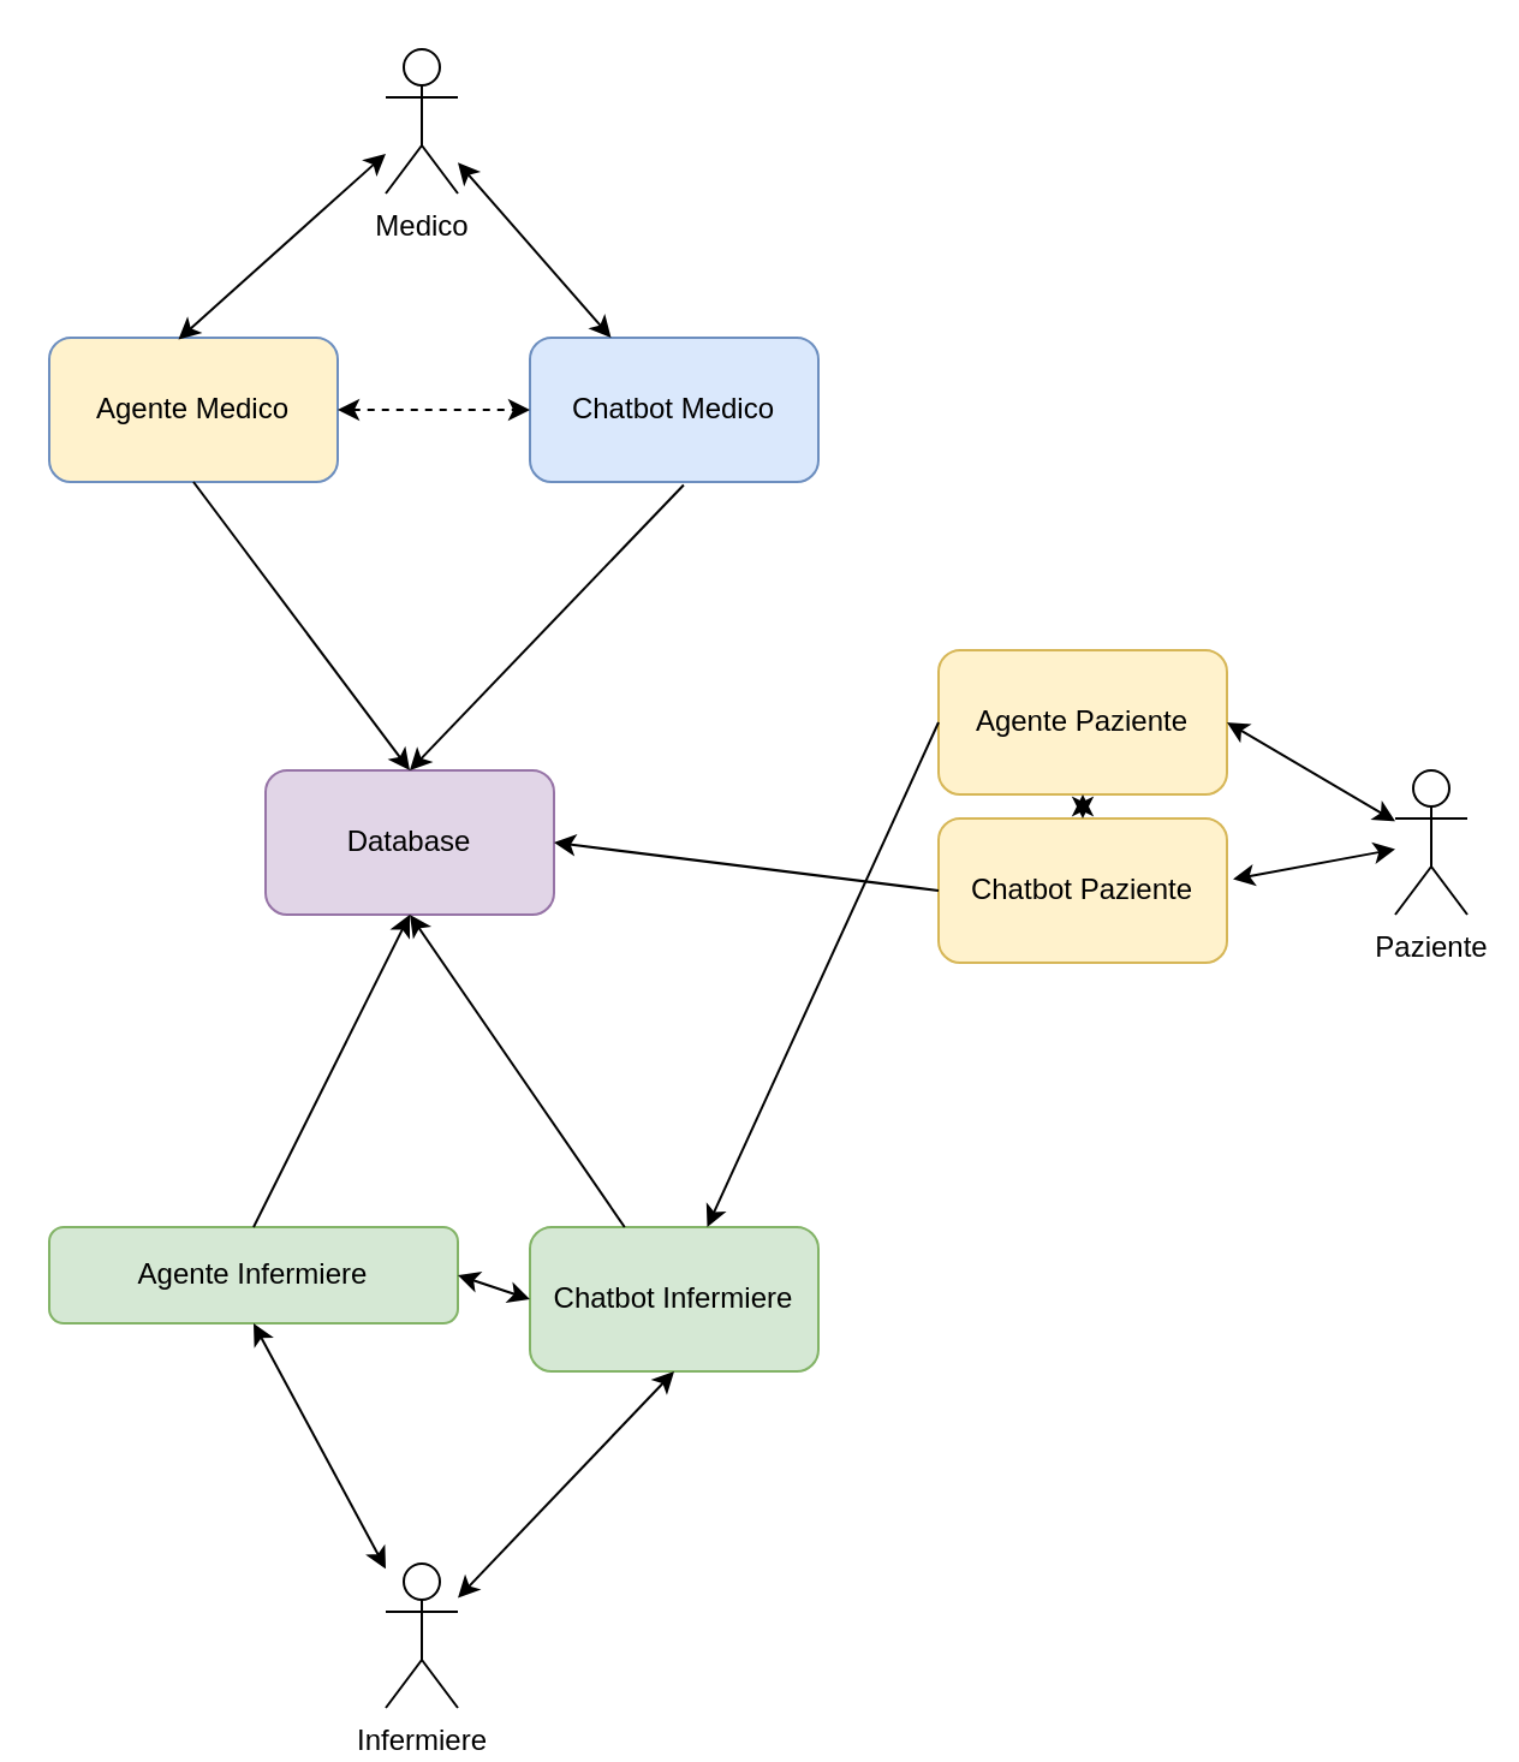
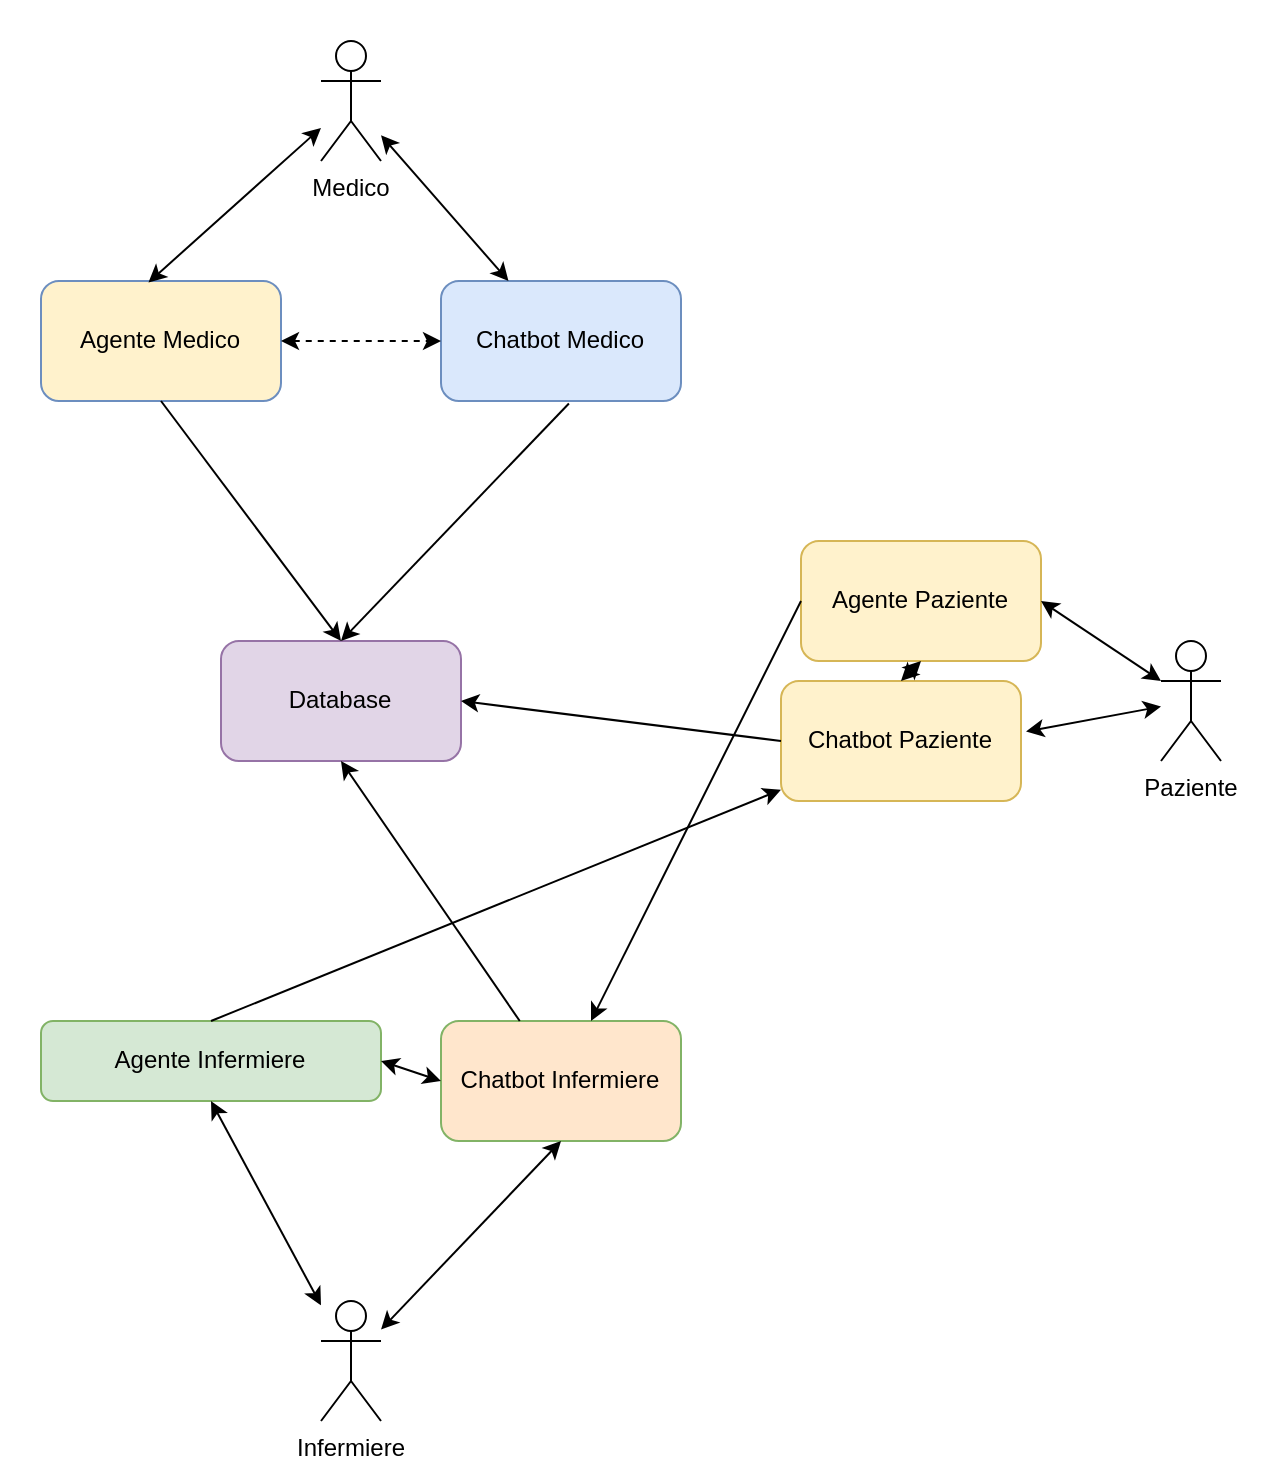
  <mxCell id="0" />
  <mxCell id="1" parent="0" />
  <mxCell id="2" value="Agente Infermiere" style="rounded=1;whiteSpace=wrap;html=1;fillColor=#d5e8d4;strokeColor=#82b366;" vertex="1" parent="1"><mxGeometry x="20" y="510" width="170" height="40" as="geometry" /></mxCell>
- <mxCell id="3" value="Chatbot Infermiere" style="rounded=1;whiteSpace=wrap;html=1;fillColor=#d5e8d4;strokeColor=#82b366;" vertex="1" parent="1"><mxGeometry x="220" y="510" width="120" height="60" as="geometry" /></mxCell>
+ <mxCell id="3" value="Chatbot Infermiere" style="rounded=1;whiteSpace=wrap;html=1;fillColor=#ffe6cc;strokeColor=#82b366;" vertex="1" parent="1"><mxGeometry x="220" y="510" width="120" height="60" as="geometry" /></mxCell>
  <mxCell id="4" value="Database" style="rounded=1;whiteSpace=wrap;html=1;fillColor=#e1d5e7;strokeColor=#9673a6;" vertex="1" parent="1"><mxGeometry x="110" y="320" width="120" height="60" as="geometry" /></mxCell>
  <mxCell id="5" value="" style="endArrow=classic;startArrow=classic;html=1;rounded=0;exitX=1;exitY=0.5;exitDx=0;exitDy=0;entryX=0;entryY=0.5;entryDx=0;entryDy=0;" edge="1" parent="1" source="2" target="3"><mxGeometry width="50" height="50" relative="1" as="geometry"><mxPoint x="170" y="730" as="sourcePoint" /><mxPoint x="220" y="680" as="targetPoint" /></mxGeometry></mxCell>
- <mxCell id="6" value="" style="endArrow=classic;html=1;rounded=0;entryX=0.5;entryY=1;entryDx=0;entryDy=0;exitX=0.5;exitY=0;exitDx=0;exitDy=0;" edge="1" parent="1" source="2" target="4"><mxGeometry width="50" height="50" relative="1" as="geometry"><mxPoint x="70" y="510" as="sourcePoint" /><mxPoint x="120" y="460" as="targetPoint" /></mxGeometry></mxCell>
+ <mxCell id="6" value="" style="endArrow=classic;html=1;rounded=0;exitX=0.5;exitY=0;exitDx=0;exitDy=0;" edge="1" parent="1" source="2" target="11"><mxGeometry width="50" height="50" relative="1" as="geometry"><mxPoint x="70" y="510" as="sourcePoint" /><mxPoint x="120" y="460" as="targetPoint" /></mxGeometry></mxCell>
  <mxCell id="7" value="Agente Medico" style="rounded=1;whiteSpace=wrap;html=1;fillColor=#fff2cc;strokeColor=#6c8ebf;" vertex="1" parent="1"><mxGeometry x="20" y="140" width="120" height="60" as="geometry" /></mxCell>
  <mxCell id="8" value="Chatbot Medico" style="rounded=1;whiteSpace=wrap;html=1;fillColor=#dae8fc;strokeColor=#6c8ebf;" vertex="1" parent="1"><mxGeometry x="220" y="140" width="120" height="60" as="geometry" /></mxCell>
  <mxCell id="9" value="" style="endArrow=classic;startArrow=classic;html=1;rounded=0;exitX=1;exitY=0.5;exitDx=0;exitDy=0;entryX=0;entryY=0.5;entryDx=0;entryDy=0;dashed=1;" edge="1" parent="1" source="7" target="8"><mxGeometry width="50" height="50" relative="1" as="geometry"><mxPoint x="170" y="360" as="sourcePoint" /><mxPoint x="220" y="310" as="targetPoint" /></mxGeometry></mxCell>
- <mxCell id="10" value="Agente Paziente" style="rounded=1;whiteSpace=wrap;html=1;movable=1;resizable=1;rotatable=1;deletable=1;editable=1;locked=0;connectable=1;fillColor=#fff2cc;strokeColor=#d6b656;" vertex="1" parent="1"><mxGeometry x="390" y="270" width="120" height="60" as="geometry" /></mxCell>
+ <mxCell id="10" value="Agente Paziente" style="rounded=1;whiteSpace=wrap;html=1;movable=1;resizable=1;rotatable=1;deletable=1;editable=1;locked=0;connectable=1;fillColor=#fff2cc;strokeColor=#d6b656;" vertex="1" parent="1"><mxGeometry x="400" y="270" width="120" height="60" as="geometry" /></mxCell>
  <mxCell id="11" value="Chatbot Paziente" style="rounded=1;whiteSpace=wrap;html=1;movable=1;resizable=1;rotatable=1;deletable=1;editable=1;locked=0;connectable=1;fillColor=#fff2cc;strokeColor=#d6b656;" vertex="1" parent="1"><mxGeometry x="390" y="340" width="120" height="60" as="geometry" /></mxCell>
  <mxCell id="12" value="" style="endArrow=classic;startArrow=classic;html=1;rounded=0;exitX=0.5;exitY=0;exitDx=0;exitDy=0;entryX=0.5;entryY=1;entryDx=0;entryDy=0;" edge="1" parent="1" source="11" target="10"><mxGeometry width="50" height="50" relative="1" as="geometry"><mxPoint x="230" y="240" as="sourcePoint" /><mxPoint x="310" y="240" as="targetPoint" /></mxGeometry></mxCell>
  <mxCell id="13" value="" style="endArrow=classic;html=1;rounded=0;entryX=0.5;entryY=1;entryDx=0;entryDy=0;" edge="1" parent="1" source="3" target="4"><mxGeometry width="50" height="50" relative="1" as="geometry"><mxPoint x="150" y="508" as="sourcePoint" /><mxPoint x="231" y="380" as="targetPoint" /></mxGeometry></mxCell>
  <mxCell id="14" value="" style="endArrow=classic;html=1;rounded=0;exitX=0.5;exitY=1;exitDx=0;exitDy=0;" edge="1" parent="1" source="7"><mxGeometry width="50" height="50" relative="1" as="geometry"><mxPoint x="140" y="540" as="sourcePoint" /><mxPoint x="170" y="320" as="targetPoint" /></mxGeometry></mxCell>
  <mxCell id="15" value="" style="endArrow=classic;html=1;rounded=0;entryX=0.5;entryY=0;entryDx=0;entryDy=0;exitX=0.533;exitY=1.021;exitDx=0;exitDy=0;exitPerimeter=0;" edge="1" parent="1" source="8" target="4"><mxGeometry width="50" height="50" relative="1" as="geometry"><mxPoint x="220" y="300" as="sourcePoint" /><mxPoint x="307" y="421" as="targetPoint" /></mxGeometry></mxCell>
  <mxCell id="16" value="" style="endArrow=classic;html=1;rounded=0;exitX=0;exitY=0.5;exitDx=0;exitDy=0;" edge="1" parent="1" source="10" target="3"><mxGeometry width="50" height="50" relative="1" as="geometry"><mxPoint x="374" y="260" as="sourcePoint" /><mxPoint x="260" y="379" as="targetPoint" /></mxGeometry></mxCell>
  <mxCell id="17" value="" style="endArrow=classic;html=1;rounded=0;entryX=1;entryY=0.5;entryDx=0;entryDy=0;exitX=0;exitY=0.5;exitDx=0;exitDy=0;" edge="1" parent="1" source="11" target="4"><mxGeometry width="50" height="50" relative="1" as="geometry"><mxPoint x="480" y="360" as="sourcePoint" /><mxPoint x="320" y="410" as="targetPoint" /></mxGeometry></mxCell>
  <mxCell id="18" value="Medico" style="shape=umlActor;verticalLabelPosition=bottom;verticalAlign=top;html=1;outlineConnect=0;" vertex="1" parent="1"><mxGeometry x="160" width="30" height="60" as="geometry" y="20" /></mxCell>
  <mxCell id="19" value="" style="endArrow=classic;startArrow=classic;html=1;rounded=0;exitX=0.448;exitY=0.012;exitDx=0;exitDy=0;exitPerimeter=0;" edge="1" parent="1" source="7" target="18"><mxGeometry width="50" height="50" relative="1" as="geometry"><mxPoint x="80" y="130" as="sourcePoint" /><mxPoint x="130" y="80" as="targetPoint" /></mxGeometry></mxCell>
  <mxCell id="20" value="" style="endArrow=classic;startArrow=classic;html=1;rounded=0;" edge="1" parent="1" source="8" target="18"><mxGeometry width="50" height="50" relative="1" as="geometry"><mxPoint x="170" y="170" as="sourcePoint" /><mxPoint x="200" y="100" as="targetPoint" /></mxGeometry></mxCell>
  <mxCell id="21" value="Infermiere" style="shape=umlActor;verticalLabelPosition=bottom;verticalAlign=top;html=1;outlineConnect=0;" vertex="1" parent="1"><mxGeometry x="160" y="650" width="30" height="60" as="geometry" /></mxCell>
  <mxCell id="22" value="" style="endArrow=classic;startArrow=classic;html=1;rounded=0;exitX=0.5;exitY=1;exitDx=0;exitDy=0;" edge="1" parent="1" source="2" target="21"><mxGeometry width="50" height="50" relative="1" as="geometry"><mxPoint x="170" y="530" as="sourcePoint" /><mxPoint x="250" y="530" as="targetPoint" /></mxGeometry></mxCell>
  <mxCell id="23" value="" style="endArrow=classic;startArrow=classic;html=1;rounded=0;exitX=0.5;exitY=1;exitDx=0;exitDy=0;" edge="1" parent="1" source="3" target="21"><mxGeometry width="50" height="50" relative="1" as="geometry"><mxPoint x="180" y="620" as="sourcePoint" /><mxPoint x="260" y="713" as="targetPoint" /></mxGeometry></mxCell>
  <mxCell id="24" value="Paziente" style="shape=umlActor;verticalLabelPosition=bottom;verticalAlign=top;html=1;outlineConnect=0;" vertex="1" parent="1"><mxGeometry x="580" y="320" width="30" height="60" as="geometry" /></mxCell>
  <mxCell id="25" value="" style="endArrow=classic;startArrow=classic;html=1;rounded=0;exitX=1.021;exitY=0.421;exitDx=0;exitDy=0;exitPerimeter=0;" edge="1" parent="1" source="11" target="24"><mxGeometry width="50" height="50" relative="1" as="geometry"><mxPoint x="450" y="420" as="sourcePoint" /><mxPoint x="450" y="350" as="targetPoint" /></mxGeometry></mxCell>
  <mxCell id="26" value="" style="endArrow=classic;startArrow=classic;html=1;rounded=0;exitX=1;exitY=0.5;exitDx=0;exitDy=0;" edge="1" parent="1" source="10" target="24"><mxGeometry width="50" height="50" relative="1" as="geometry"><mxPoint x="610" y="451" as="sourcePoint" /><mxPoint x="677" y="390" as="targetPoint" /></mxGeometry></mxCell>
